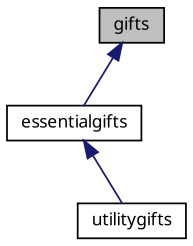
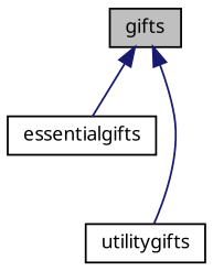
  digraph {
    fontname="Noto Sans"
    node [color=black fillcolor=white fontname="Noto Sans" fontsize=10 shape=record style=filled]
    edge [color=midnightblue dir=back fontname="Noto Sans" fontsize=10 labelfontname=Helvetica labelfontsize=10 style=solid]
    n1 [fillcolor=grey75 fontcolor=black height=0.2 label=gifts width=0.4]
    n2 [height=0.2 label=essentialgifts width=0.4]
    n3 [height=0.2 label=utilitygifts width=0.4]
    n1 -> n2
-   n2 -> n3
+   n1 -> n3
  }
